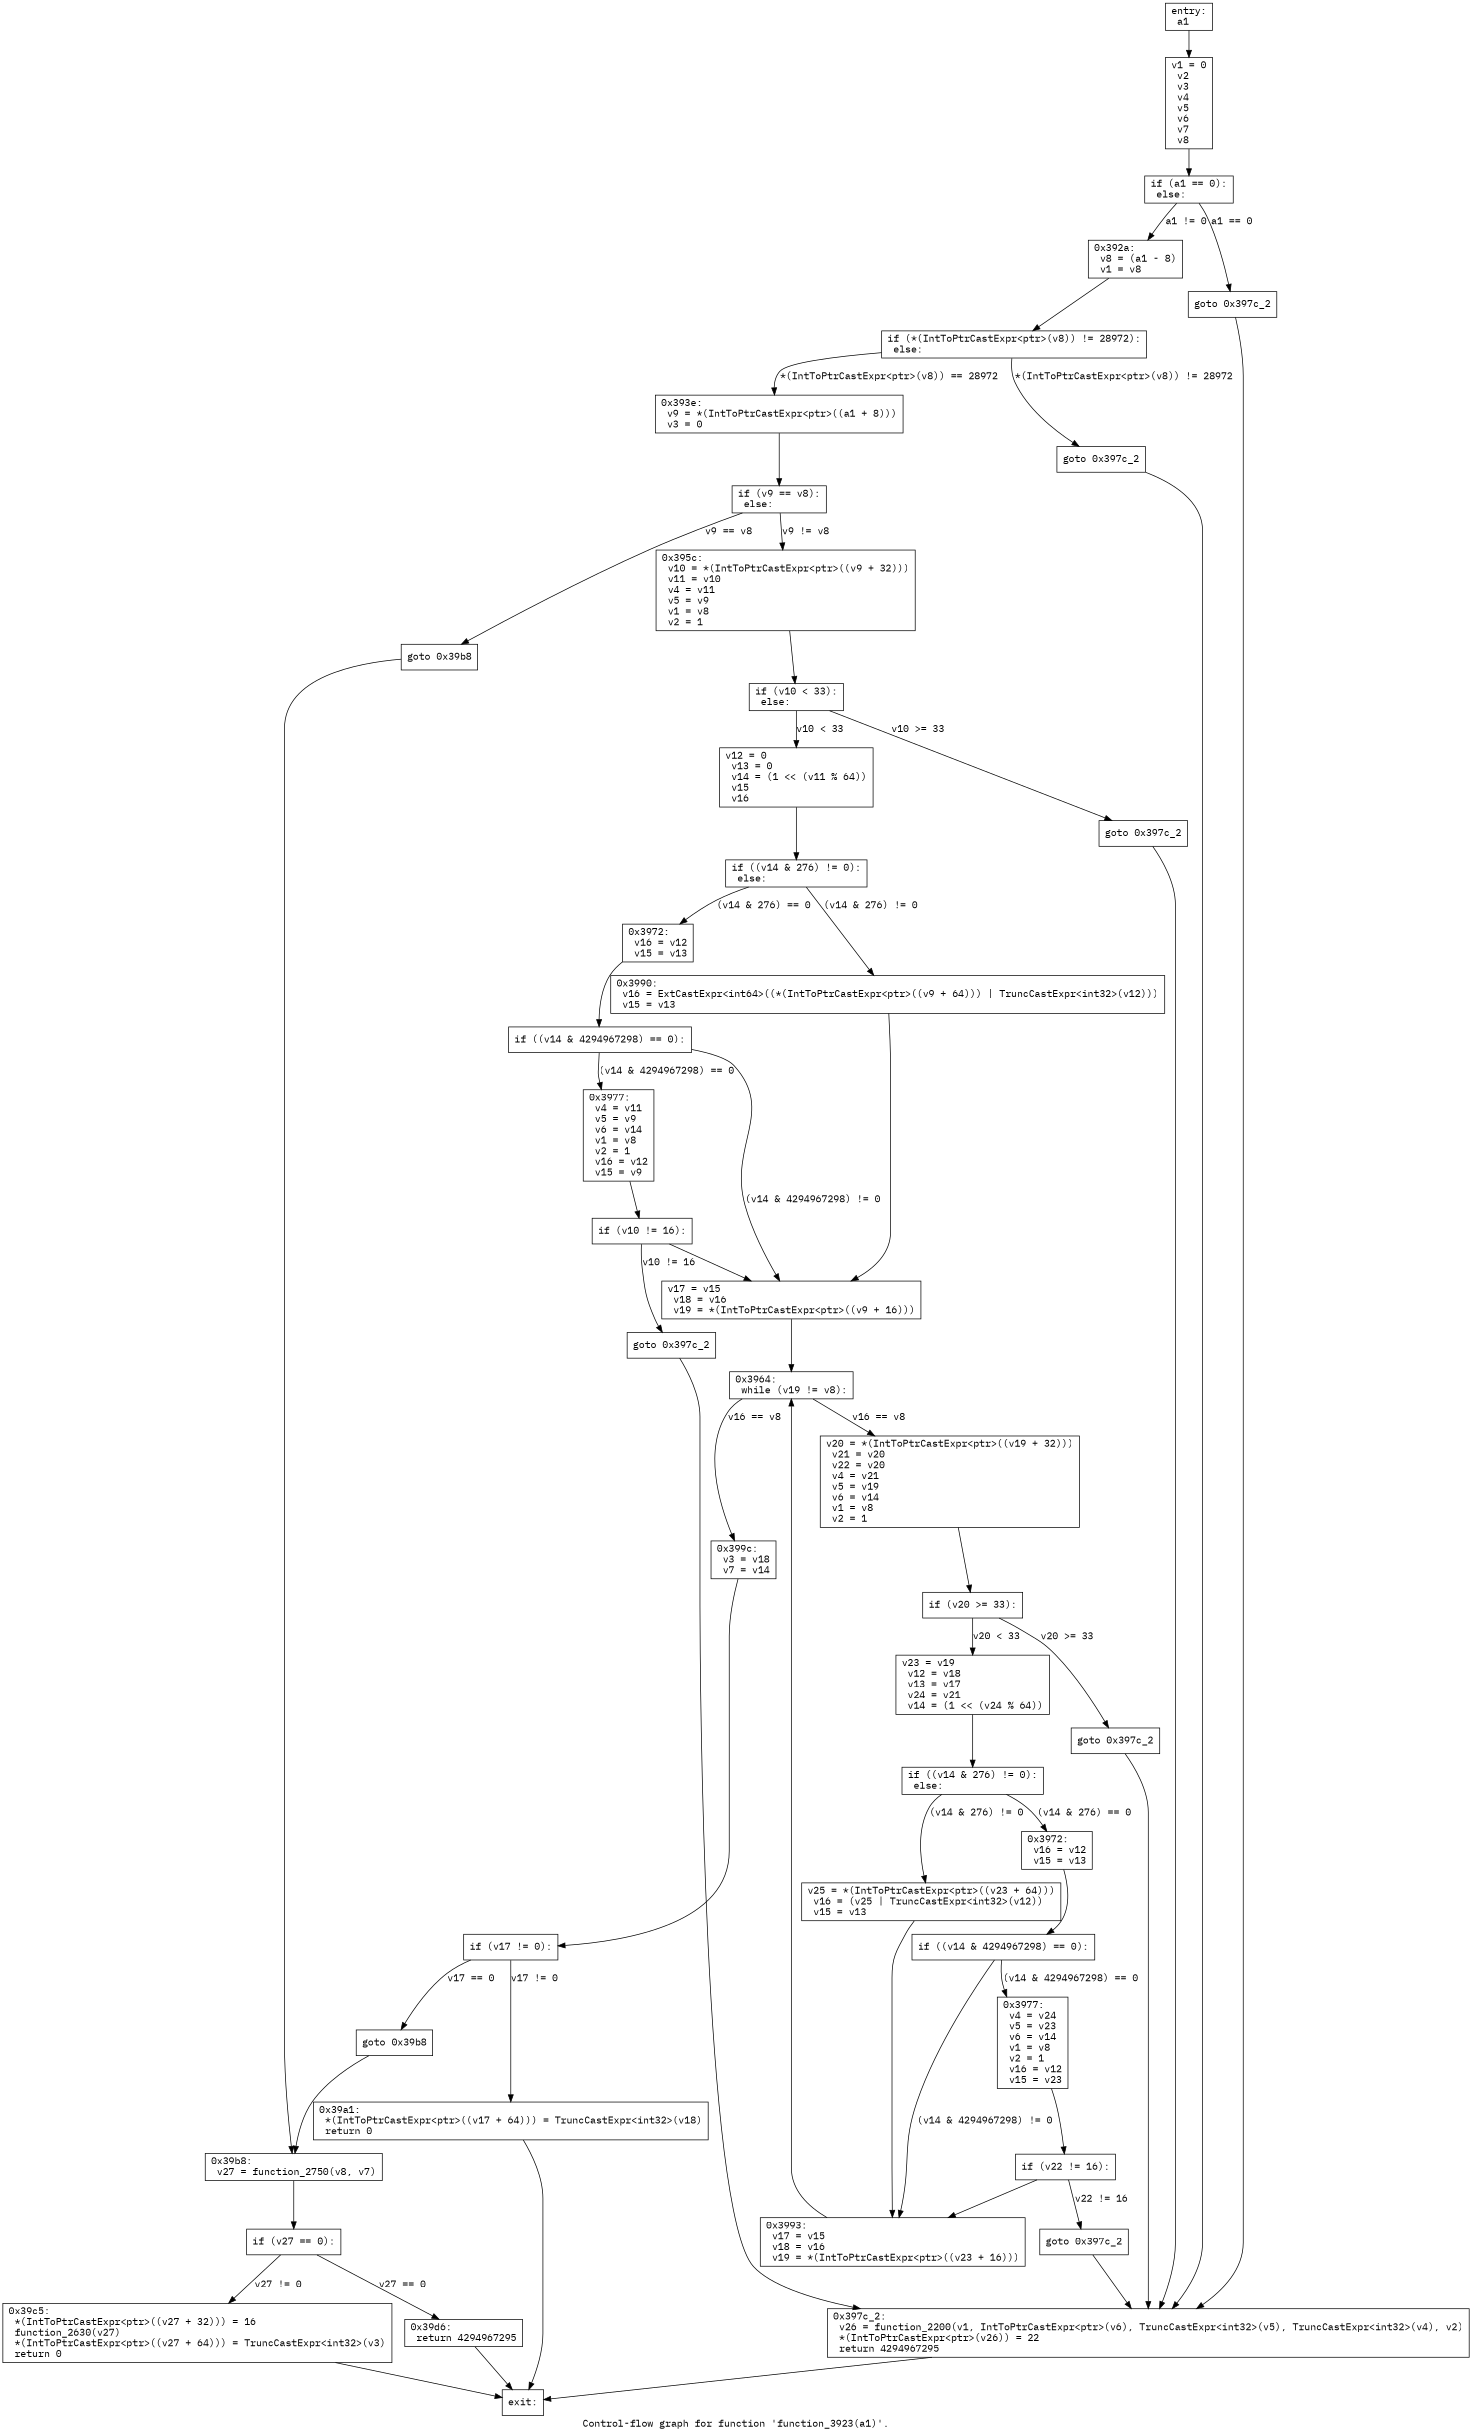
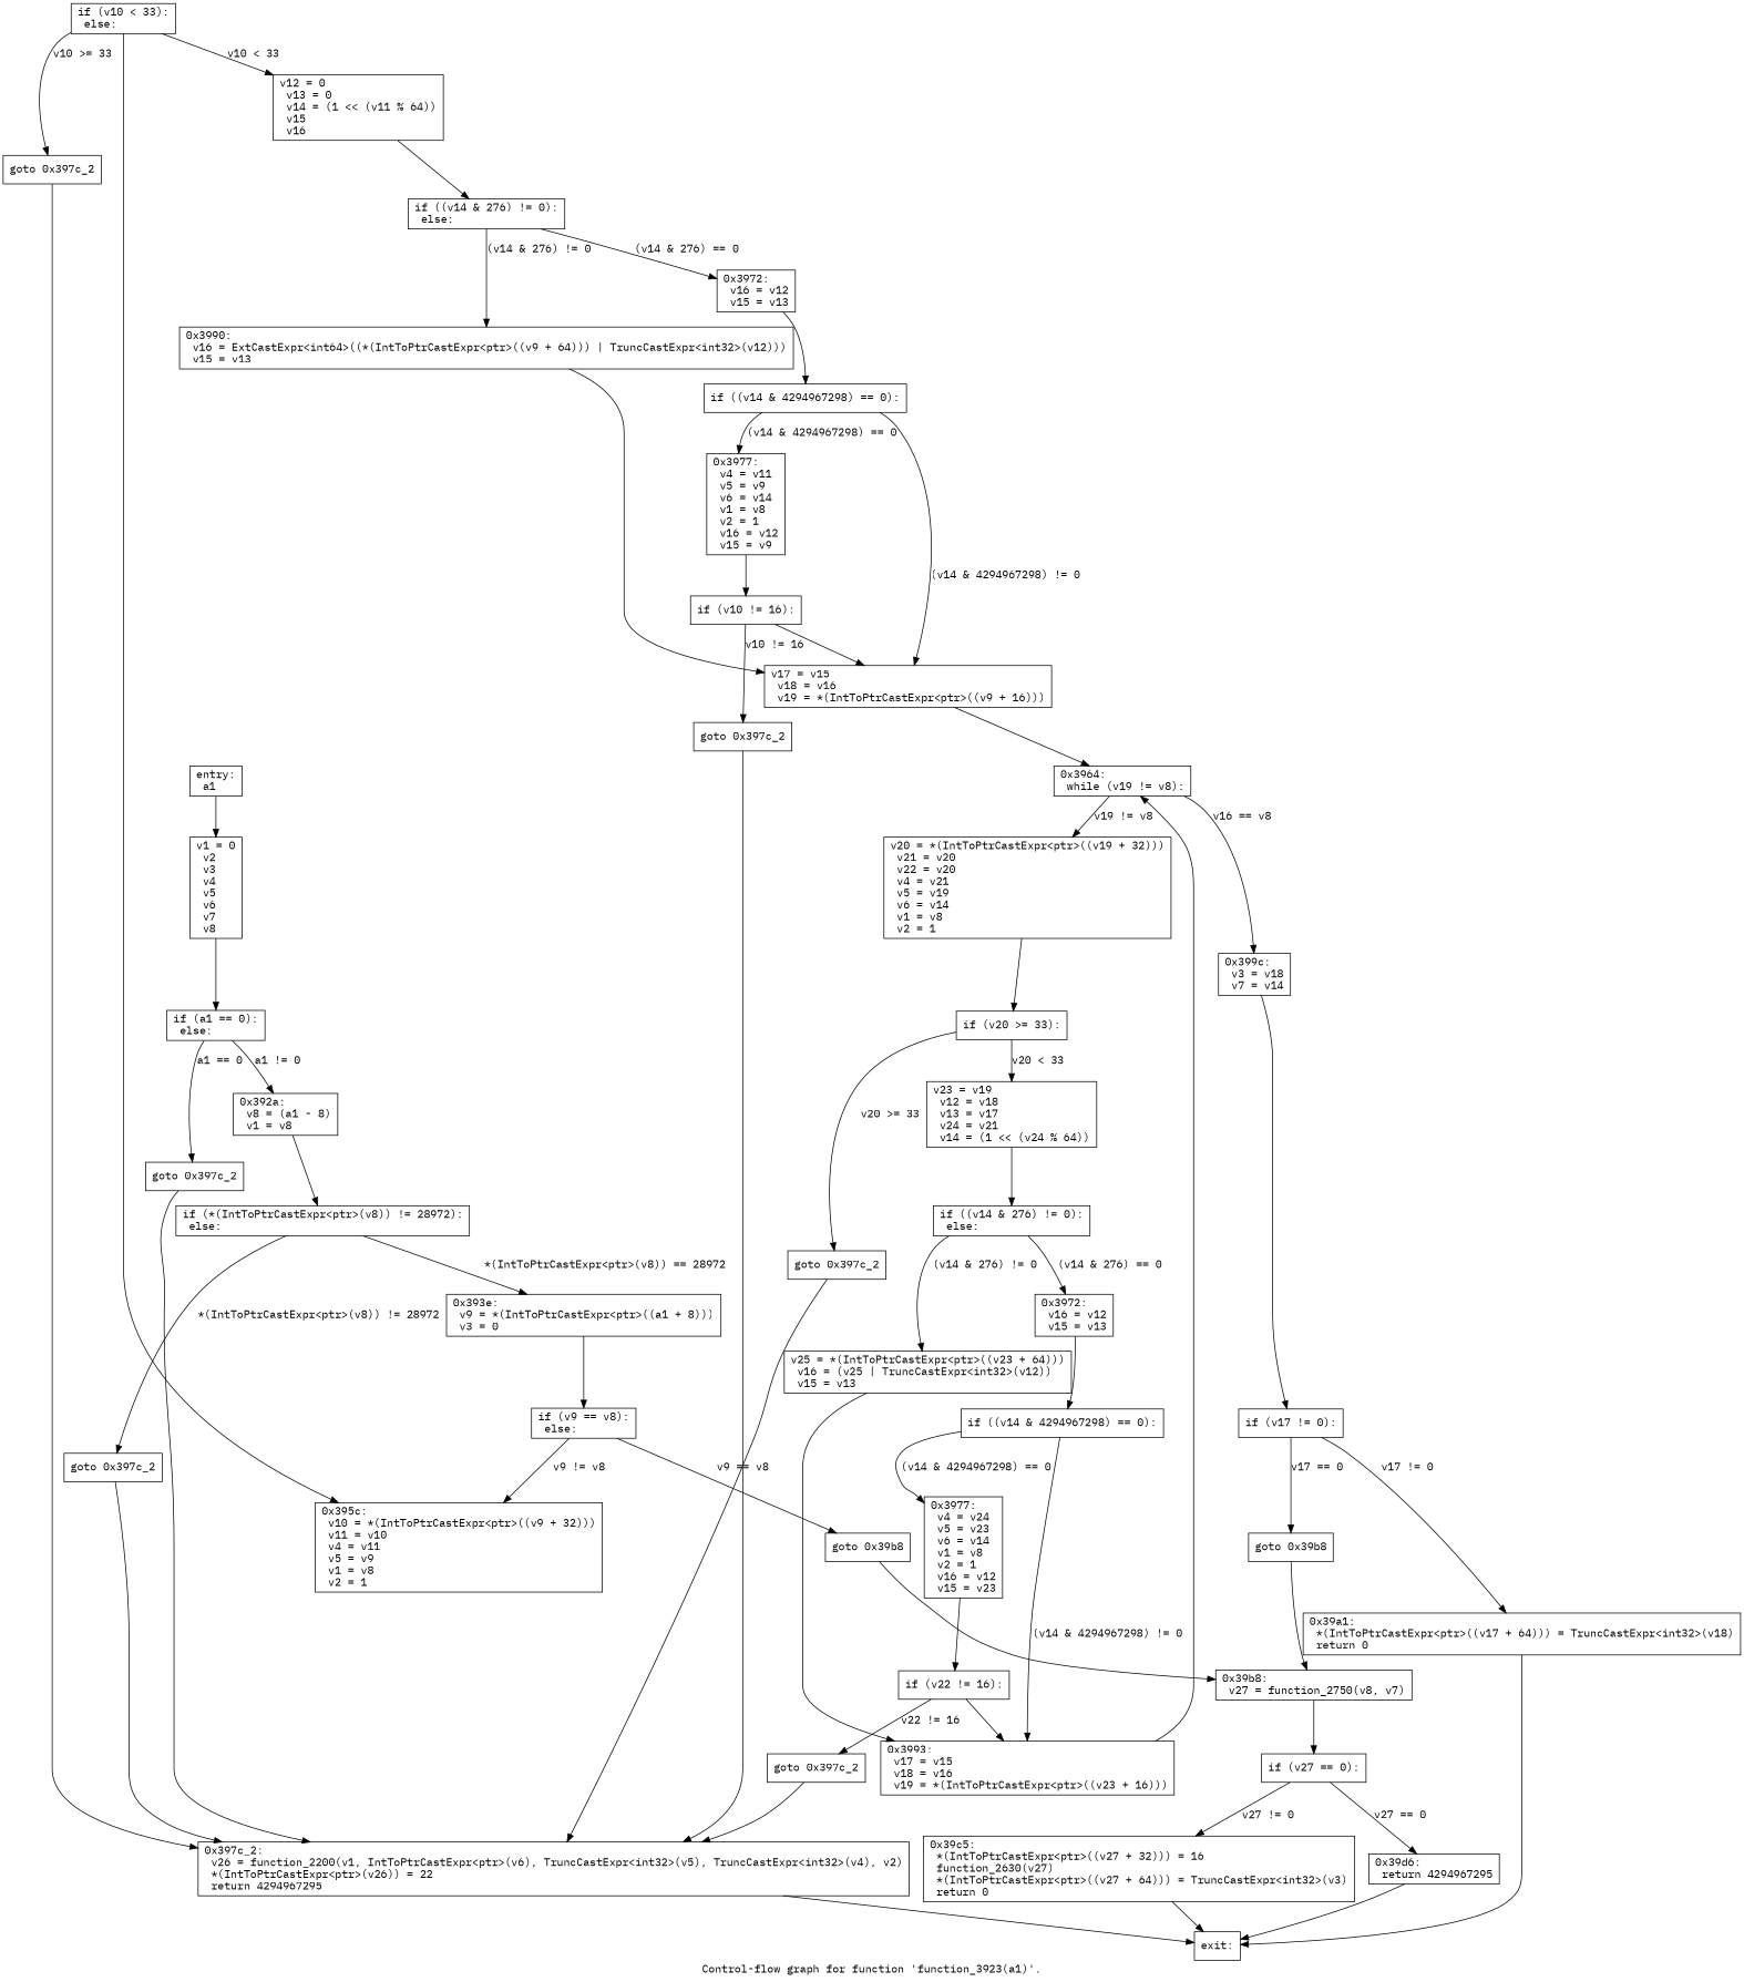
  digraph {
    fontname="IBM Plex Mono"
    label="Control-flow graph for function 'function_3923(a1)'."
    node [fontname="IBM Plex Mono" shape=record]
    edge [fontname="IBM Plex Mono"]
    n1 [label="{entry:\l  a1\l}"]
    n2 [label="{  v1 = 0\l  v2\l  v3\l  v4\l  v5\l  v6\l  v7\l  v8\l}"]
    n3 [label="{  if (a1 == 0):\l  else:\l}"]
    n4 [label="{  goto 0x397c_2\l}"]
    n5 [label="{0x392a:\l  v8 = (a1 - 8)\l  v1 = v8\l}"]
    n6 [label="{0x397c_2:\l  v26 = function_2200(v1, IntToPtrCastExpr\<ptr\>(v6), TruncCastExpr\<int32\>(v5), TruncCastExpr\<int32\>(v4), v2)\l  *(IntToPtrCastExpr\<ptr\>(v26)) = 22\l  return 4294967295\l}"]
    n7 [label="{  if (*(IntToPtrCastExpr\<ptr\>(v8)) != 28972):\l  else:\l}"]
    n8 [label="{exit:\l}"]
    n9 [label="{  goto 0x397c_2\l}"]
    n10 [label="{0x393e:\l  v9 = *(IntToPtrCastExpr\<ptr\>((a1 + 8)))\l  v3 = 0\l}"]
    n11 [label="{  if (v9 == v8):\l  else:\l}"]
    n12 [label="{  goto 0x39b8\l}"]
    n13 [label="{0x395c:\l  v10 = *(IntToPtrCastExpr\<ptr\>((v9 + 32)))\l  v11 = v10\l  v4 = v11\l  v5 = v9\l  v1 = v8\l  v2 = 1\l}"]
    n14 [label="{0x39b8:\l  v27 = function_2750(v8, v7)\l}"]
    n15 [label="{  if (v10 \< 33):\l  else:\l}"]
    n16 [label="{  if (v27 == 0):\l}"]
    n17 [label="{  v12 = 0\l  v13 = 0\l  v14 = (1 \<\< (v11 % 64))\l  v15\l  v16\l}"]
    n18 [label="{  goto 0x397c_2\l}"]
    n19 [label="{0x39d6:\l  return 4294967295\l}"]
    n20 [label="{0x39c5:\l  *(IntToPtrCastExpr\<ptr\>((v27 + 32))) = 16\l  function_2630(v27)\l  *(IntToPtrCastExpr\<ptr\>((v27 + 64))) = TruncCastExpr\<int32\>(v3)\l  return 0\l}"]
    n21 [label="{  if ((v14 & 276) != 0):\l  else:\l}"]
    n22 [label="{0x3990:\l  v16 = ExtCastExpr\<int64\>((*(IntToPtrCastExpr\<ptr\>((v9 + 64))) \| TruncCastExpr\<int32\>(v12)))\l  v15 = v13\l}"]
    n23 [label="{0x3972:\l  v16 = v12\l  v15 = v13\l}"]
    n24 [label="{  v17 = v15\l  v18 = v16\l  v19 = *(IntToPtrCastExpr\<ptr\>((v9 + 16)))\l}"]
    n25 [label="{  if ((v14 & 4294967298) == 0):\l}"]
    n26 [label="{0x3964:\l  while (v19 != v8):\l}"]
    n27 [label="{0x3977:\l  v4 = v11\l  v5 = v9\l  v6 = v14\l  v1 = v8\l  v2 = 1\l  v16 = v12\l  v15 = v9\l}"]
    n28 [label="{  v20 = *(IntToPtrCastExpr\<ptr\>((v19 + 32)))\l  v21 = v20\l  v22 = v20\l  v4 = v21\l  v5 = v19\l  v6 = v14\l  v1 = v8\l  v2 = 1\l}"]
    n29 [label="{0x399c:\l  v3 = v18\l  v7 = v14\l}"]
    n30 [label="{  if (v10 != 16):\l}"]
    n31 [label="{  if (v20 \>= 33):\l}"]
    n32 [label="{  if (v17 != 0):\l}"]
    n33 [label="{  goto 0x397c_2\l}"]
    n34 [label="{  goto 0x397c_2\l}"]
    n35 [label="{  v23 = v19\l  v12 = v18\l  v13 = v17\l  v24 = v21\l  v14 = (1 \<\< (v24 % 64))\l}"]
    n36 [label="{0x39a1:\l  *(IntToPtrCastExpr\<ptr\>((v17 + 64))) = TruncCastExpr\<int32\>(v18)\l  return 0\l}"]
    n37 [label="{  goto 0x39b8\l}"]
    n38 [label="{  if ((v14 & 276) != 0):\l  else:\l}"]
    n39 [label="{  v25 = *(IntToPtrCastExpr\<ptr\>((v23 + 64)))\l  v16 = (v25 \| TruncCastExpr\<int32\>(v12))\l  v15 = v13\l}"]
    n40 [label="{0x3972:\l  v16 = v12\l  v15 = v13\l}"]
    n41 [label="{0x3993:\l  v17 = v15\l  v18 = v16\l  v19 = *(IntToPtrCastExpr\<ptr\>((v23 + 16)))\l}"]
    n42 [label="{  if ((v14 & 4294967298) == 0):\l}"]
    n43 [label="{0x3977:\l  v4 = v24\l  v5 = v23\l  v6 = v14\l  v1 = v8\l  v2 = 1\l  v16 = v12\l  v15 = v23\l}"]
    n44 [label="{  if (v22 != 16):\l}"]
    n45 [label="{  goto 0x397c_2\l}"]
    n1 -> n2
    n2 -> n3
    n3 -> n4 [label="a1 == 0"]
    n3 -> n5 [label="a1 != 0"]
    n4 -> n6
    n5 -> n7
    n6 -> n8
    n7 -> n9 [label="*(IntToPtrCastExpr\<ptr\>(v8)) != 28972"]
    n7 -> n10 [label="*(IntToPtrCastExpr\<ptr\>(v8)) == 28972"]
    n9 -> n6
    n10 -> n11
    n11 -> n12 [label="v9 == v8"]
    n11 -> n13 [label="v9 != v8"]
    n12 -> n14
-   n13 -> n15
+   n15 -> n13
    n14 -> n16
    n15 -> n17 [label="v10 \< 33"]
    n15 -> n18 [label="v10 \>= 33"]
    n16 -> n19 [label="v27 == 0"]
    n16 -> n20 [label="v27 != 0"]
    n17 -> n21
    n18 -> n6
    n19 -> n8
    n20 -> n8
    n21 -> n22 [label="(v14 & 276) != 0"]
    n21 -> n23 [label="(v14 & 276) == 0"]
    n22 -> n24
    n23 -> n25
    n24 -> n26
    n25 -> n24 [label="(v14 & 4294967298) != 0"]
    n25 -> n27 [label="(v14 & 4294967298) == 0"]
-   n26 -> n28 [label="v16 == v8"]
+   n26 -> n28 [label="v19 != v8"]
    n26 -> n29 [label="v16 == v8"]
    n27 -> n30
    n28 -> n31
    n29 -> n32
    n30 -> n24
    n30 -> n33 [label="v10 != 16"]
    n31 -> n34 [label="v20 \>= 33"]
    n31 -> n35 [label="v20 \< 33"]
    n32 -> n36 [label="v17 != 0"]
    n32 -> n37 [label="v17 == 0"]
    n33 -> n6
    n34 -> n6
    n35 -> n38
    n36 -> n8
    n37 -> n14
    n38 -> n39 [label="(v14 & 276) != 0"]
    n38 -> n40 [label="(v14 & 276) == 0"]
    n39 -> n41
    n40 -> n42
    n41 -> n26
    n42 -> n41 [label="(v14 & 4294967298) != 0"]
    n42 -> n43 [label="(v14 & 4294967298) == 0"]
    n43 -> n44
    n44 -> n41
    n44 -> n45 [label="v22 != 16"]
    n45 -> n6
  }
